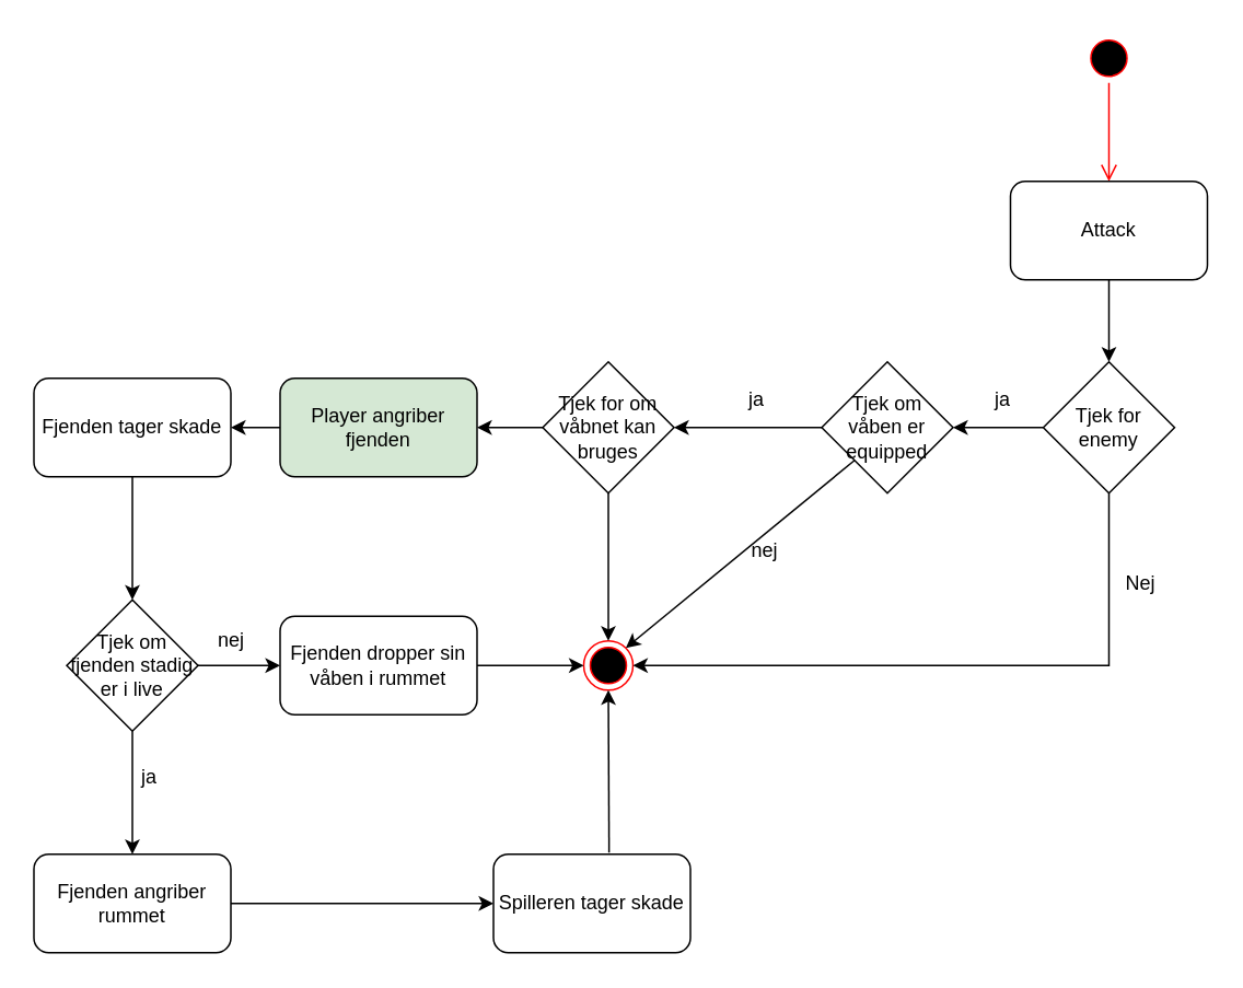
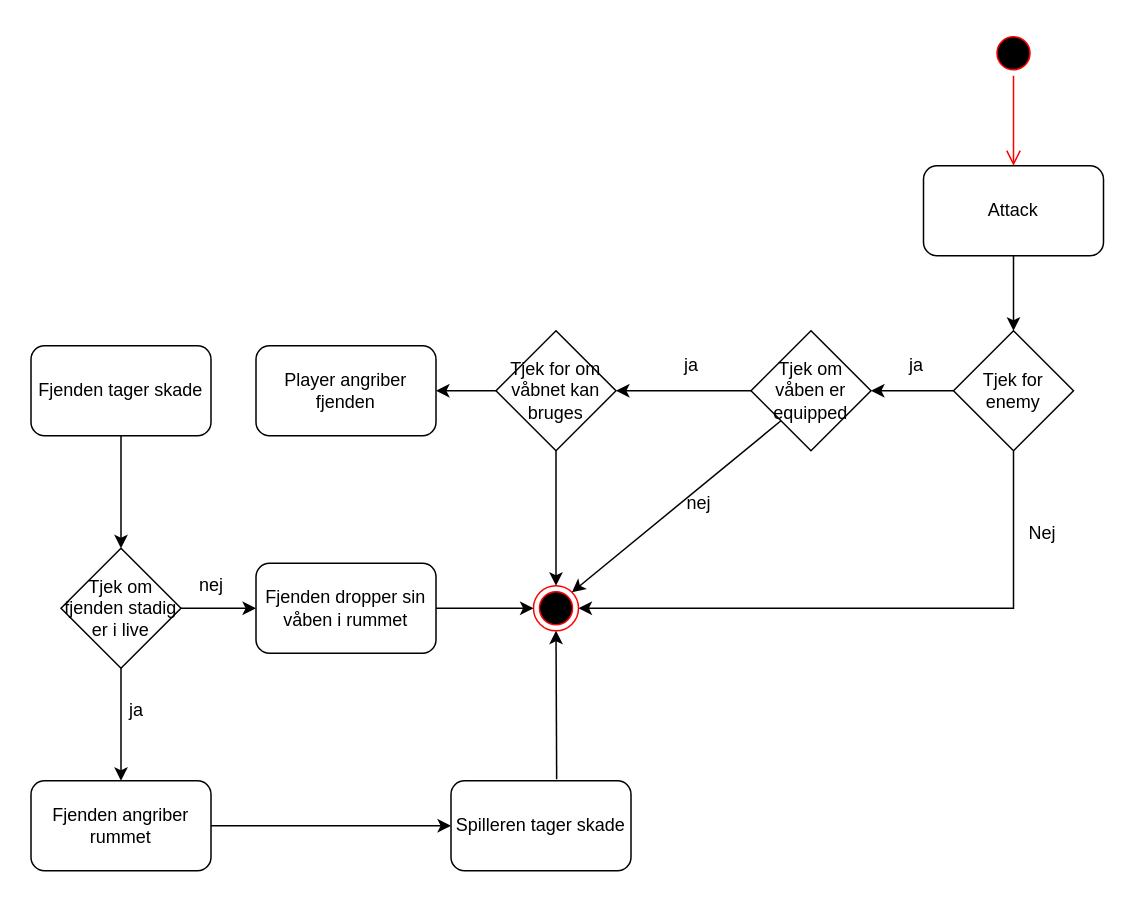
  <mxCell id="0" />
  <mxCell id="1" parent="0" />
  <mxCell id="2" value="" style="ellipse;html=1;shape=startState;fillColor=#000000;strokeColor=#ff0000;" vertex="1" parent="1"><mxGeometry x="660" y="20" width="30" height="30" as="geometry" /></mxCell>
  <mxCell id="3" value="" style="edgeStyle=orthogonalEdgeStyle;html=1;verticalAlign=bottom;endArrow=open;endSize=8;strokeColor=#ff0000;rounded=0;" edge="1" source="2" parent="1"><mxGeometry relative="1" as="geometry"><mxPoint x="675" y="110" as="targetPoint" /></mxGeometry></mxCell>
  <mxCell id="4" value="Attack" style="rounded=1;whiteSpace=wrap;html=1;" vertex="1" parent="1"><mxGeometry x="615" y="110" width="120" height="60" as="geometry" /></mxCell>
  <mxCell id="5" value="" style="endArrow=classic;html=1;rounded=0;exitX=0.5;exitY=1;exitDx=0;exitDy=0;" edge="1" parent="1" source="4"><mxGeometry width="50" height="50" relative="1" as="geometry"><mxPoint x="650" y="220" as="sourcePoint" /><mxPoint x="675" y="220" as="targetPoint" /></mxGeometry></mxCell>
  <mxCell id="6" value="Tjek for enemy" style="rhombus;whiteSpace=wrap;html=1;" vertex="1" parent="1"><mxGeometry x="635" y="220" width="80" height="80" as="geometry" /></mxCell>
  <mxCell id="7" value="" style="ellipse;html=1;shape=endState;fillColor=#000000;strokeColor=#ff0000;" vertex="1" parent="1"><mxGeometry x="355" y="390" width="30" height="30" as="geometry" /></mxCell>
  <mxCell id="8" value="" style="endArrow=classic;html=1;rounded=0;entryX=1;entryY=0.5;entryDx=0;entryDy=0;exitX=0.5;exitY=1;exitDx=0;exitDy=0;" edge="1" parent="1" source="6" target="7"><mxGeometry width="50" height="50" relative="1" as="geometry"><mxPoint x="650" y="360" as="sourcePoint" /><mxPoint x="700" y="310" as="targetPoint" /><Array as="points"><mxPoint x="675" y="405" /></Array></mxGeometry></mxCell>
  <mxCell id="9" value="Nej" style="text;html=1;align=center;verticalAlign=middle;resizable=0;points=[];autosize=1;strokeColor=none;fillColor=none;" vertex="1" parent="1"><mxGeometry x="674" y="340" width="40" height="30" as="geometry" /></mxCell>
  <mxCell id="10" value="Tjek om våben er equipped" style="rhombus;whiteSpace=wrap;html=1;" vertex="1" parent="1"><mxGeometry x="500" y="220" width="80" height="80" as="geometry" /></mxCell>
  <mxCell id="11" value="" style="endArrow=classic;html=1;rounded=0;entryX=1;entryY=0.5;entryDx=0;entryDy=0;exitX=0;exitY=0.5;exitDx=0;exitDy=0;" edge="1" parent="1" source="6" target="10"><mxGeometry width="50" height="50" relative="1" as="geometry"><mxPoint x="630" y="260" as="sourcePoint" /><mxPoint x="700" y="310" as="targetPoint" /></mxGeometry></mxCell>
  <mxCell id="12" value="ja" style="text;html=1;align=center;verticalAlign=middle;resizable=0;points=[];autosize=1;strokeColor=none;fillColor=none;" vertex="1" parent="1"><mxGeometry x="595" y="228" width="30" height="30" as="geometry" /></mxCell>
  <mxCell id="13" value="nej" style="text;html=1;align=center;verticalAlign=middle;resizable=0;points=[];autosize=1;strokeColor=none;fillColor=none;" vertex="1" parent="1"><mxGeometry x="445" y="320" width="40" height="30" as="geometry" /></mxCell>
  <mxCell id="14" value="" style="endArrow=classic;html=1;rounded=0;exitX=0;exitY=0.5;exitDx=0;exitDy=0;" edge="1" parent="1" source="10"><mxGeometry width="50" height="50" relative="1" as="geometry"><mxPoint x="490" y="420" as="sourcePoint" /><mxPoint x="410" y="260" as="targetPoint" /></mxGeometry></mxCell>
  <mxCell id="15" value="ja" style="text;html=1;align=center;verticalAlign=middle;resizable=0;points=[];autosize=1;strokeColor=none;fillColor=none;" vertex="1" parent="1"><mxGeometry x="445" y="228" width="30" height="30" as="geometry" /></mxCell>
  <mxCell id="16" value="Tjek for om våbnet kan bruges" style="rhombus;whiteSpace=wrap;html=1;" vertex="1" parent="1"><mxGeometry x="330" y="220" width="80" height="80" as="geometry" /></mxCell>
  <mxCell id="17" value="nej" style="text;html=1;align=center;verticalAlign=middle;resizable=0;points=[];autosize=1;strokeColor=none;fillColor=none;" vertex="1" parent="1"><mxGeometry x="120" y="375" width="40" height="30" as="geometry" /></mxCell>
  <mxCell id="18" value="" style="endArrow=classic;html=1;rounded=0;exitX=0;exitY=0.5;exitDx=0;exitDy=0;" edge="1" parent="1" source="16" target="19"><mxGeometry width="50" height="50" relative="1" as="geometry"><mxPoint x="220" y="350" as="sourcePoint" /><mxPoint x="250" y="260" as="targetPoint" /></mxGeometry></mxCell>
- <mxCell id="19" value="Player angriber fjenden" style="rounded=1;whiteSpace=wrap;html=1;fillColor=#d5e8d4;" vertex="1" parent="1"><mxGeometry x="170" y="230" width="120" height="60" as="geometry" /></mxCell>
+ <mxCell id="19" value="Player angriber fjenden" style="rounded=1;whiteSpace=wrap;html=1;" vertex="1" parent="1"><mxGeometry x="170" y="230" width="120" height="60" as="geometry" /></mxCell>
  <mxCell id="20" value="Fjenden tager skade" style="rounded=1;whiteSpace=wrap;html=1;" vertex="1" parent="1"><mxGeometry x="20" y="230" width="120" height="60" as="geometry" /></mxCell>
- <mxCell id="21" value="" style="endArrow=classic;html=1;rounded=0;entryX=1;entryY=0.5;entryDx=0;entryDy=0;exitX=0;exitY=0.5;exitDx=0;exitDy=0;" edge="1" parent="1" source="19" target="20"><mxGeometry width="50" height="50" relative="1" as="geometry"><mxPoint x="220" y="350" as="sourcePoint" /><mxPoint x="270" y="300" as="targetPoint" /></mxGeometry></mxCell>
  <mxCell id="22" value="Tjek om fjenden stadig er i live" style="rhombus;whiteSpace=wrap;html=1;" vertex="1" parent="1"><mxGeometry x="40" y="365" width="80" height="80" as="geometry" /></mxCell>
  <mxCell id="23" value="" style="endArrow=classic;html=1;rounded=0;entryX=0.5;entryY=0;entryDx=0;entryDy=0;exitX=0.5;exitY=1;exitDx=0;exitDy=0;" edge="1" parent="1" source="16" target="7"><mxGeometry width="50" height="50" relative="1" as="geometry"><mxPoint x="260" y="380" as="sourcePoint" /><mxPoint x="310" y="330" as="targetPoint" /></mxGeometry></mxCell>
  <mxCell id="24" value="" style="endArrow=classic;html=1;rounded=0;exitX=0;exitY=1;exitDx=0;exitDy=0;entryX=1;entryY=0;entryDx=0;entryDy=0;" edge="1" parent="1" source="10" target="7"><mxGeometry width="50" height="50" relative="1" as="geometry"><mxPoint x="260" y="380" as="sourcePoint" /><mxPoint x="310" y="330" as="targetPoint" /></mxGeometry></mxCell>
  <mxCell id="25" value="" style="endArrow=classic;html=1;rounded=0;entryX=0.5;entryY=0;entryDx=0;entryDy=0;exitX=0.5;exitY=1;exitDx=0;exitDy=0;" edge="1" parent="1" source="20" target="22"><mxGeometry width="50" height="50" relative="1" as="geometry"><mxPoint x="260" y="410" as="sourcePoint" /><mxPoint x="310" y="360" as="targetPoint" /></mxGeometry></mxCell>
  <mxCell id="26" value="" style="endArrow=classic;html=1;rounded=0;entryX=0;entryY=0.5;entryDx=0;entryDy=0;exitX=1;exitY=0.5;exitDx=0;exitDy=0;" edge="1" parent="1" source="22" target="32"><mxGeometry width="50" height="50" relative="1" as="geometry"><mxPoint x="232.5" y="488" as="sourcePoint" /><mxPoint x="467.5" y="488" as="targetPoint" /></mxGeometry></mxCell>
  <mxCell id="27" value="" style="endArrow=classic;html=1;rounded=0;exitX=0.5;exitY=1;exitDx=0;exitDy=0;" edge="1" parent="1" source="22"><mxGeometry width="50" height="50" relative="1" as="geometry"><mxPoint x="260" y="470" as="sourcePoint" /><mxPoint x="80" y="520" as="targetPoint" /></mxGeometry></mxCell>
  <mxCell id="28" value="nej" style="text;html=1;align=center;verticalAlign=middle;resizable=0;points=[];autosize=1;strokeColor=none;fillColor=none;" vertex="1" parent="1"><mxGeometry x="200" y="378" width="40" height="30" as="geometry" /></mxCell>
  <mxCell id="29" value="ja" style="text;html=1;align=center;verticalAlign=middle;resizable=0;points=[];autosize=1;strokeColor=none;fillColor=none;" vertex="1" parent="1"><mxGeometry x="75" y="458" width="30" height="30" as="geometry" /></mxCell>
  <mxCell id="30" value="Fjenden angriber rummet" style="rounded=1;whiteSpace=wrap;html=1;" vertex="1" parent="1"><mxGeometry x="20" y="520" width="120" height="60" as="geometry" /></mxCell>
  <mxCell id="31" value="" style="edgeStyle=orthogonalEdgeStyle;rounded=0;orthogonalLoop=1;jettySize=auto;html=1;" edge="1" parent="1" source="32" target="7"><mxGeometry relative="1" as="geometry" /></mxCell>
  <mxCell id="32" value="Fjenden dropper sin våben i rummet" style="rounded=1;whiteSpace=wrap;html=1;" vertex="1" parent="1"><mxGeometry x="170" y="375" width="120" height="60" as="geometry" /></mxCell>
  <mxCell id="33" value="" style="endArrow=classic;html=1;rounded=0;entryX=0;entryY=0.5;entryDx=0;entryDy=0;exitX=1;exitY=0.5;exitDx=0;exitDy=0;" edge="1" parent="1" source="30" target="34"><mxGeometry width="50" height="50" relative="1" as="geometry"><mxPoint x="260" y="470" as="sourcePoint" /><mxPoint x="250" y="550" as="targetPoint" /></mxGeometry></mxCell>
  <mxCell id="34" value="Spilleren tager skade" style="rounded=1;whiteSpace=wrap;html=1;" vertex="1" parent="1"><mxGeometry x="300" y="520" width="120" height="60" as="geometry" /></mxCell>
  <mxCell id="35" value="" style="endArrow=classic;html=1;rounded=0;entryX=0.5;entryY=1;entryDx=0;entryDy=0;exitX=0.587;exitY=-0.017;exitDx=0;exitDy=0;exitPerimeter=0;" edge="1" parent="1" source="34" target="7"><mxGeometry width="50" height="50" relative="1" as="geometry"><mxPoint x="260" y="470" as="sourcePoint" /><mxPoint x="310" y="420" as="targetPoint" /></mxGeometry></mxCell>
